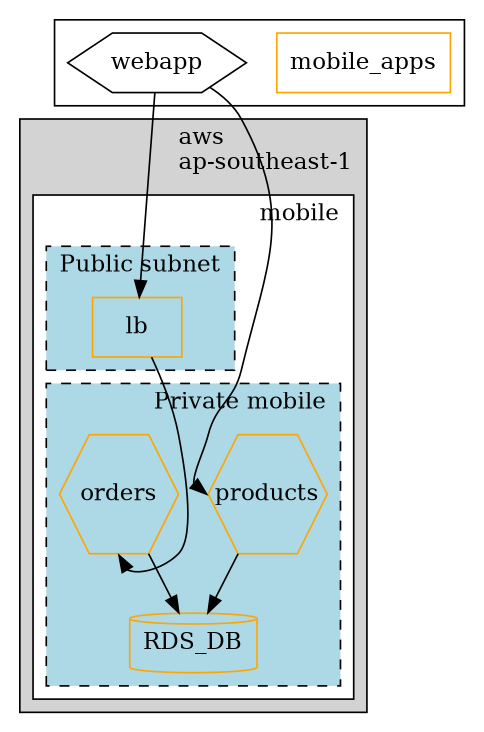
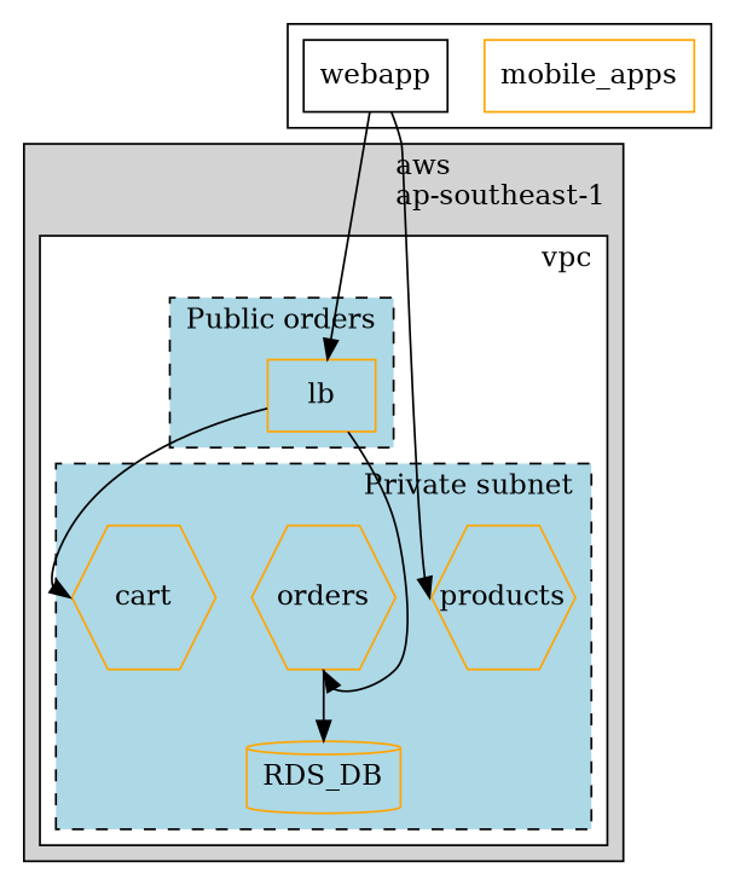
  digraph {
    compound=true
    rankdir=TB
    node [color=orange shape=rectangle]
    mobile_apps
-   webapp [shape=hexagon color=""]
+   webapp [color=""]
    lb
    orders [fixedsize=true height=1 shape=hexagon width=1]
    products [fixedsize=true height=1 shape=hexagon width=1]
+   cart [fixedsize=true height=1 shape=hexagon width=1]
    RDS_DB [shape=cylinder]
    subgraph cluster_1 {
      subgraph sub_2 {
        rank=same
        mobile_apps
        webapp
      }
    }
    subgraph cluster_3 {
      bgcolor=lightgrey
      label="aws\lap-southeast-1"
      labeljust=r
      subgraph cluster_4 {
        bgcolor=white
-       label=mobile
+       label=vpc
        labeljust=r
        subgraph cluster_5 {
          bgcolor=lightblue
-         label="Public subnet"
+         label="Public orders"
          labeljust=r
          style=dashed
          lb
        }
        subgraph cluster_6 {
          bgcolor=lightblue
-         label="Private mobile"
+         label="Private subnet"
          labeljust=r
          style=dashed
          RDS_DB
          subgraph sub_7 {
            bgcolor=lightblue
            label="Private subnet"
            labeljust=r
            rank=same
            style=dashed
            orders
            products
+           cart
          }
        }
      }
    }
    webapp -> lb
    webapp -> products [headport=w]
    lb -> orders [headport=s]
+   lb -> cart [headport=w]
    orders -> RDS_DB
-   products -> RDS_DB
  }
